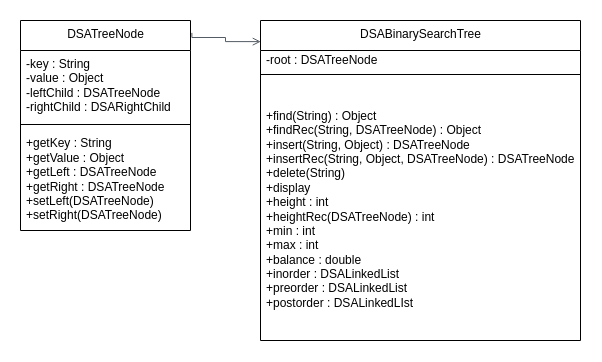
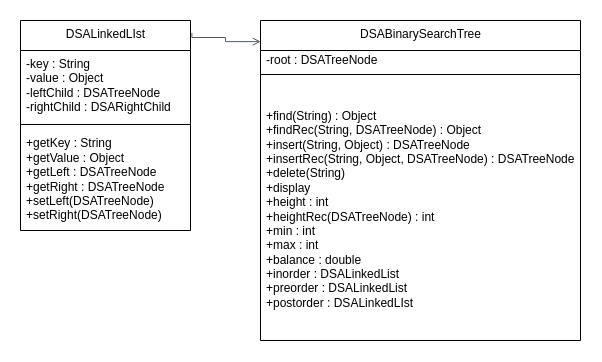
  <mxCell id="0" />
  <mxCell id="1" parent="0" />
- <mxCell id="2" value="DSATreeNode" style="swimlane;fontStyle=0;align=center;verticalAlign=top;childLayout=stackLayout;horizontal=1;startSize=30;horizontalStack=0;resizeParent=1;resizeParentMax=0;resizeLast=0;collapsible=0;marginBottom=0;html=1;" parent="1" vertex="1"><mxGeometry x="20" y="20" width="170" height="210" as="geometry" /></mxCell>
+ <mxCell id="2" value="DSALinkedLIst" style="swimlane;fontStyle=0;align=center;verticalAlign=top;childLayout=stackLayout;horizontal=1;startSize=30;horizontalStack=0;resizeParent=1;resizeParentMax=0;resizeLast=0;collapsible=0;marginBottom=0;html=1;" parent="1" vertex="1"><mxGeometry x="20" y="20" width="170" height="210" as="geometry" /></mxCell>
  <mxCell id="3" value="-key : String&lt;br&gt;-value : Object&lt;br&gt;-leftChild : DSATreeNode&lt;br&gt;-rightChild : DSARightChild" style="text;html=1;strokeColor=none;fillColor=none;align=left;verticalAlign=middle;spacingLeft=4;spacingRight=4;overflow=hidden;rotatable=0;points=[[0,0.5],[1,0.5]];portConstraint=eastwest;" parent="2" vertex="1"><mxGeometry y="30" width="170" height="70" as="geometry" /></mxCell>
  <mxCell id="4" value="" style="line;strokeWidth=1;fillColor=none;align=left;verticalAlign=middle;spacingTop=-1;spacingLeft=3;spacingRight=3;rotatable=0;labelPosition=right;points=[];portConstraint=eastwest;" parent="2" vertex="1"><mxGeometry y="100" width="170" height="8" as="geometry" /></mxCell>
  <mxCell id="5" value="+getKey : String&lt;br&gt;+getValue : Object&lt;br&gt;+getLeft : DSATreeNode&lt;br&gt;+getRight : DSATreeNode&lt;br&gt;+setLeft(DSATreeNode)&lt;br&gt;+setRight(DSATreeNode)" style="text;html=1;strokeColor=none;fillColor=none;align=left;verticalAlign=middle;spacingLeft=4;spacingRight=4;overflow=hidden;rotatable=0;points=[[0,0.5],[1,0.5]];portConstraint=eastwest;" parent="2" vertex="1"><mxGeometry y="108" width="170" height="102" as="geometry" /></mxCell>
  <mxCell id="6" value="DSABinarySearchTree" style="swimlane;fontStyle=0;align=center;verticalAlign=top;childLayout=stackLayout;horizontal=1;startSize=30;horizontalStack=0;resizeParent=1;resizeParentMax=0;resizeLast=0;collapsible=0;marginBottom=0;html=1;" parent="1" vertex="1"><mxGeometry x="260" y="20" width="320" height="320" as="geometry" /></mxCell>
  <mxCell id="7" value="-root : DSATreeNode" style="text;html=1;strokeColor=none;fillColor=none;align=left;verticalAlign=middle;spacingLeft=4;spacingRight=4;overflow=hidden;rotatable=0;points=[[0,0.5],[1,0.5]];portConstraint=eastwest;" parent="6" vertex="1"><mxGeometry y="30" width="320" height="20" as="geometry" /></mxCell>
  <mxCell id="8" value="" style="line;strokeWidth=1;fillColor=none;align=left;verticalAlign=middle;spacingTop=-1;spacingLeft=3;spacingRight=3;rotatable=0;labelPosition=right;points=[];portConstraint=eastwest;" parent="6" vertex="1"><mxGeometry y="50" width="320" height="8" as="geometry" /></mxCell>
  <mxCell id="9" value="+find(String) : Object&lt;br&gt;+findRec(String, DSATreeNode) : Object&lt;br&gt;+insert(String, Object) : DSATreeNode&lt;br&gt;+insertRec(String, Object, DSATreeNode) : DSATreeNode&lt;br&gt;+delete(String)&lt;br&gt;+display&lt;br&gt;+height : int&lt;br&gt;+heightRec(DSATreeNode) : int&lt;br&gt;+min : int&lt;br&gt;+max : int&lt;br&gt;+balance : double&lt;br&gt;+inorder : DSALinkedList&lt;br&gt;+preorder : DSALinkedList&lt;br&gt;+postorder : DSALinkedLIst" style="text;html=1;strokeColor=none;fillColor=none;align=left;verticalAlign=middle;spacingLeft=4;spacingRight=4;overflow=hidden;rotatable=0;points=[[0,0.5],[1,0.5]];portConstraint=eastwest;" parent="6" vertex="1"><mxGeometry y="58" width="320" height="262" as="geometry" /></mxCell>
  <mxCell id="10" value="" style="edgeStyle=orthogonalEdgeStyle;html=1;endArrow=open;elbow=vertical;startArrow=none;endFill=0;strokeColor=#545B64;rounded=0;exitX=1.008;exitY=0.059;exitDx=0;exitDy=0;exitPerimeter=0;entryX=0.001;entryY=0.066;entryDx=0;entryDy=0;entryPerimeter=0;" parent="1" source="2" target="6" edge="1"><mxGeometry width="100" relative="1" as="geometry"><mxPoint x="70" y="0" as="sourcePoint" /><mxPoint x="170" y="0" as="targetPoint" /><Array as="points"><mxPoint x="191" y="37" /><mxPoint x="225" y="37" /></Array></mxGeometry></mxCell>
